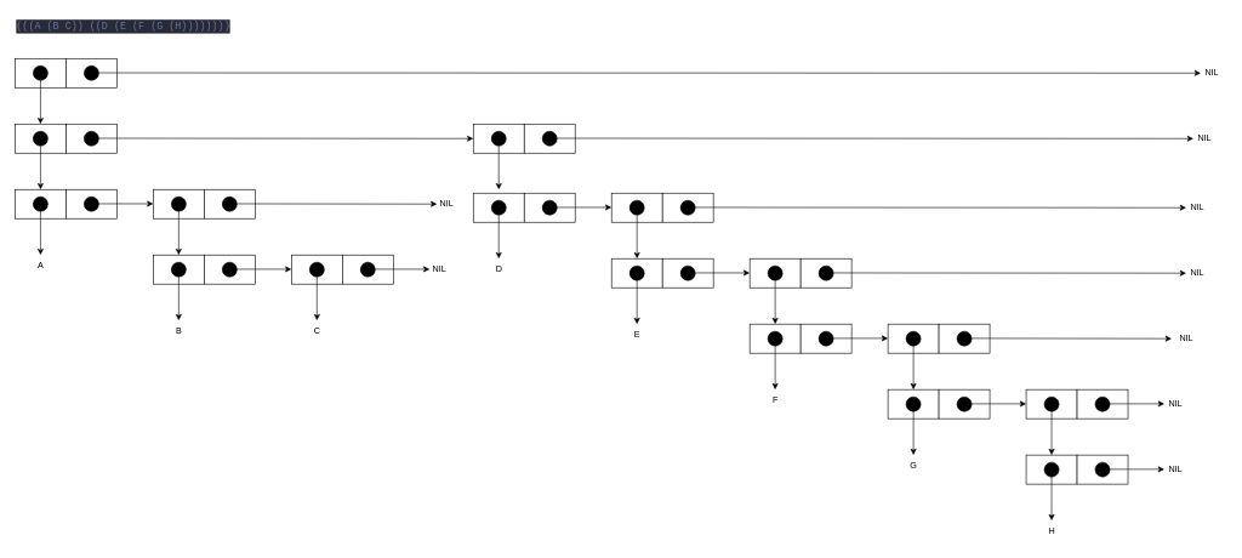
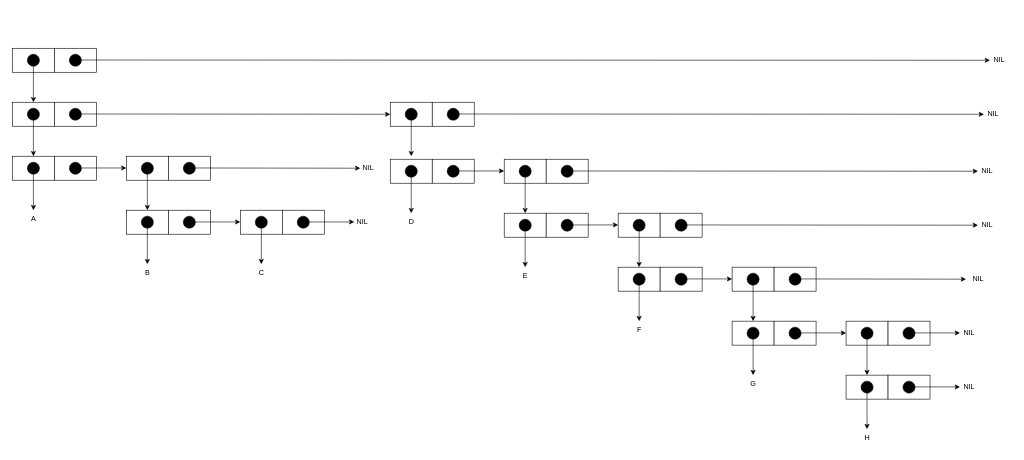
  <mxCell id="0" />
  <mxCell id="1" parent="0" />
- <mxCell id="2" value="&lt;div style=&quot;color: #f8f8f2;background-color: #282a36;font-family: Consolas, 'Courier New', monospace;font-weight: normal;font-size: 14px;line-height: 19px;white-space: pre;&quot;&gt;&lt;div&gt;&lt;span style=&quot;color: #6272a4;&quot;&gt;(((A (B C)) ((D (E (F (G (H))))))))&lt;/span&gt;&lt;/div&gt;&lt;/div&gt;" style="text;whiteSpace=wrap;html=1;" parent="1" vertex="1"><mxGeometry x="20" y="20" width="300" height="40" as="geometry" /></mxCell>
  <mxCell id="3" value="" style="rounded=0;whiteSpace=wrap;html=1;" parent="1" vertex="1"><mxGeometry x="20" y="80" width="70" height="40" as="geometry" /></mxCell>
  <mxCell id="4" value="" style="edgeStyle=none;html=1;rounded=0;" parent="1" edge="1"><mxGeometry relative="1" as="geometry"><mxPoint x="55" y="110" as="sourcePoint" /><mxPoint x="55" y="170" as="targetPoint" /></mxGeometry></mxCell>
  <mxCell id="5" value="" style="rounded=0;whiteSpace=wrap;html=1;" parent="1" vertex="1"><mxGeometry x="90" y="80" width="70" height="40" as="geometry" /></mxCell>
  <mxCell id="6" value="" style="ellipse;whiteSpace=wrap;html=1;aspect=fixed;fillColor=#000000;rounded=0;" parent="1" vertex="1"><mxGeometry x="115" y="90" width="20" height="20" as="geometry" /></mxCell>
  <mxCell id="7" value="" style="ellipse;whiteSpace=wrap;html=1;aspect=fixed;fillColor=#000000;rounded=0;" parent="1" vertex="1"><mxGeometry x="45" y="90" width="20" height="20" as="geometry" /></mxCell>
  <mxCell id="8" value="" style="edgeStyle=none;html=1;rounded=0;" parent="1" edge="1"><mxGeometry relative="1" as="geometry"><mxPoint x="1650" y="100" as="targetPoint" /><mxPoint x="135" y="99.58" as="sourcePoint" /></mxGeometry></mxCell>
  <mxCell id="9" value="" style="rounded=0;whiteSpace=wrap;html=1;" parent="1" vertex="1"><mxGeometry x="20" y="170" width="70" height="40" as="geometry" /></mxCell>
  <mxCell id="10" value="" style="edgeStyle=none;html=1;rounded=0;" parent="1" edge="1"><mxGeometry relative="1" as="geometry"><mxPoint x="55" y="200" as="sourcePoint" /><mxPoint x="55" y="260" as="targetPoint" /></mxGeometry></mxCell>
  <mxCell id="11" value="" style="rounded=0;whiteSpace=wrap;html=1;" parent="1" vertex="1"><mxGeometry x="90" y="170" width="70" height="40" as="geometry" /></mxCell>
  <mxCell id="12" value="" style="ellipse;whiteSpace=wrap;html=1;aspect=fixed;fillColor=#000000;rounded=0;" parent="1" vertex="1"><mxGeometry x="115" y="180" width="20" height="20" as="geometry" /></mxCell>
  <mxCell id="13" value="" style="ellipse;whiteSpace=wrap;html=1;aspect=fixed;fillColor=#000000;rounded=0;" parent="1" vertex="1"><mxGeometry x="45" y="180" width="20" height="20" as="geometry" /></mxCell>
  <mxCell id="14" value="" style="edgeStyle=none;html=1;rounded=0;" parent="1" edge="1"><mxGeometry relative="1" as="geometry"><mxPoint x="650" y="190" as="targetPoint" /><mxPoint x="135" y="189.58" as="sourcePoint" /></mxGeometry></mxCell>
  <mxCell id="15" value="" style="rounded=0;whiteSpace=wrap;html=1;" parent="1" vertex="1"><mxGeometry x="20" y="260" width="70" height="40" as="geometry" /></mxCell>
  <mxCell id="16" value="" style="edgeStyle=none;html=1;rounded=0;" parent="1" edge="1"><mxGeometry relative="1" as="geometry"><mxPoint x="55" y="290" as="sourcePoint" /><mxPoint x="55" y="350" as="targetPoint" /></mxGeometry></mxCell>
  <mxCell id="17" value="" style="rounded=0;whiteSpace=wrap;html=1;" parent="1" vertex="1"><mxGeometry x="90" y="260" width="70" height="40" as="geometry" /></mxCell>
  <mxCell id="18" value="" style="ellipse;whiteSpace=wrap;html=1;aspect=fixed;fillColor=#000000;rounded=0;" parent="1" vertex="1"><mxGeometry x="115" y="270" width="20" height="20" as="geometry" /></mxCell>
  <mxCell id="19" value="" style="ellipse;whiteSpace=wrap;html=1;aspect=fixed;fillColor=#000000;rounded=0;" parent="1" vertex="1"><mxGeometry x="45" y="270" width="20" height="20" as="geometry" /></mxCell>
  <mxCell id="20" value="" style="edgeStyle=none;html=1;rounded=0;" parent="1" edge="1"><mxGeometry relative="1" as="geometry"><mxPoint x="210" y="279.58" as="targetPoint" /><mxPoint x="135" y="279.58" as="sourcePoint" /></mxGeometry></mxCell>
  <mxCell id="21" value="A" style="text;html=1;align=center;verticalAlign=middle;resizable=0;points=[];autosize=1;strokeColor=none;fillColor=none;rounded=0;" parent="1" vertex="1"><mxGeometry x="40" y="350" width="30" height="30" as="geometry" /></mxCell>
  <mxCell id="22" value="" style="rounded=0;whiteSpace=wrap;html=1;" parent="1" vertex="1"><mxGeometry x="210" y="260" width="70" height="40" as="geometry" /></mxCell>
  <mxCell id="23" value="" style="edgeStyle=none;html=1;rounded=0;" parent="1" edge="1"><mxGeometry relative="1" as="geometry"><mxPoint x="245" y="290" as="sourcePoint" /><mxPoint x="245" y="350" as="targetPoint" /></mxGeometry></mxCell>
  <mxCell id="24" value="" style="rounded=0;whiteSpace=wrap;html=1;" parent="1" vertex="1"><mxGeometry x="280" y="260" width="70" height="40" as="geometry" /></mxCell>
  <mxCell id="25" value="" style="ellipse;whiteSpace=wrap;html=1;aspect=fixed;fillColor=#000000;rounded=0;" parent="1" vertex="1"><mxGeometry x="305" y="270" width="20" height="20" as="geometry" /></mxCell>
  <mxCell id="26" value="" style="ellipse;whiteSpace=wrap;html=1;aspect=fixed;fillColor=#000000;rounded=0;" parent="1" vertex="1"><mxGeometry x="235" y="270" width="20" height="20" as="geometry" /></mxCell>
  <mxCell id="27" value="" style="edgeStyle=none;html=1;rounded=0;" parent="1" edge="1"><mxGeometry relative="1" as="geometry"><mxPoint x="600" y="280" as="targetPoint" /><mxPoint x="325" y="279.58" as="sourcePoint" /></mxGeometry></mxCell>
  <mxCell id="28" value="" style="rounded=0;whiteSpace=wrap;html=1;" parent="1" vertex="1"><mxGeometry x="210" y="350" width="70" height="40" as="geometry" /></mxCell>
  <mxCell id="29" value="" style="edgeStyle=none;html=1;rounded=0;" parent="1" edge="1"><mxGeometry relative="1" as="geometry"><mxPoint x="245" y="380" as="sourcePoint" /><mxPoint x="245" y="440" as="targetPoint" /></mxGeometry></mxCell>
  <mxCell id="30" value="" style="rounded=0;whiteSpace=wrap;html=1;" parent="1" vertex="1"><mxGeometry x="280" y="350" width="70" height="40" as="geometry" /></mxCell>
  <mxCell id="31" value="" style="ellipse;whiteSpace=wrap;html=1;aspect=fixed;fillColor=#000000;rounded=0;" parent="1" vertex="1"><mxGeometry x="305" y="360" width="20" height="20" as="geometry" /></mxCell>
  <mxCell id="32" value="" style="ellipse;whiteSpace=wrap;html=1;aspect=fixed;fillColor=#000000;rounded=0;" parent="1" vertex="1"><mxGeometry x="235" y="360" width="20" height="20" as="geometry" /></mxCell>
  <mxCell id="33" value="" style="edgeStyle=none;html=1;rounded=0;" parent="1" edge="1"><mxGeometry relative="1" as="geometry"><mxPoint x="400" y="369.58" as="targetPoint" /><mxPoint x="325" y="369.58" as="sourcePoint" /></mxGeometry></mxCell>
  <mxCell id="34" value="B" style="text;html=1;align=center;verticalAlign=middle;resizable=0;points=[];autosize=1;strokeColor=none;fillColor=none;rounded=0;" parent="1" vertex="1"><mxGeometry x="230" y="440" width="30" height="30" as="geometry" /></mxCell>
  <mxCell id="35" value="" style="rounded=0;whiteSpace=wrap;html=1;" parent="1" vertex="1"><mxGeometry x="400" y="350" width="70" height="40" as="geometry" /></mxCell>
  <mxCell id="36" value="" style="edgeStyle=none;html=1;rounded=0;" parent="1" edge="1"><mxGeometry relative="1" as="geometry"><mxPoint x="435" y="380" as="sourcePoint" /><mxPoint x="435" y="440" as="targetPoint" /></mxGeometry></mxCell>
  <mxCell id="37" value="" style="rounded=0;whiteSpace=wrap;html=1;" parent="1" vertex="1"><mxGeometry x="470" y="350" width="70" height="40" as="geometry" /></mxCell>
  <mxCell id="38" value="" style="ellipse;whiteSpace=wrap;html=1;aspect=fixed;fillColor=#000000;rounded=0;" parent="1" vertex="1"><mxGeometry x="495" y="360" width="20" height="20" as="geometry" /></mxCell>
  <mxCell id="39" value="" style="ellipse;whiteSpace=wrap;html=1;aspect=fixed;fillColor=#000000;rounded=0;" parent="1" vertex="1"><mxGeometry x="425" y="360" width="20" height="20" as="geometry" /></mxCell>
  <mxCell id="40" value="" style="edgeStyle=none;html=1;rounded=0;" parent="1" edge="1"><mxGeometry relative="1" as="geometry"><mxPoint x="590" y="369.58" as="targetPoint" /><mxPoint x="515" y="369.58" as="sourcePoint" /></mxGeometry></mxCell>
  <mxCell id="41" value="C" style="text;html=1;align=center;verticalAlign=middle;resizable=0;points=[];autosize=1;strokeColor=none;fillColor=none;rounded=0;" parent="1" vertex="1"><mxGeometry x="420" y="440" width="30" height="30" as="geometry" /></mxCell>
  <mxCell id="42" value="NIL" style="text;html=1;align=center;verticalAlign=middle;resizable=0;points=[];autosize=1;strokeColor=none;fillColor=none;rounded=0;" parent="1" vertex="1"><mxGeometry x="583" y="355" width="40" height="30" as="geometry" /></mxCell>
  <mxCell id="43" value="NIL" style="text;html=1;align=center;verticalAlign=middle;resizable=0;points=[];autosize=1;strokeColor=none;fillColor=none;rounded=0;" parent="1" vertex="1"><mxGeometry x="593" y="265" width="40" height="30" as="geometry" /></mxCell>
  <mxCell id="44" value="" style="rounded=0;whiteSpace=wrap;html=1;" parent="1" vertex="1"><mxGeometry x="650" y="170" width="70" height="40" as="geometry" /></mxCell>
  <mxCell id="45" value="" style="edgeStyle=none;html=1;rounded=0;" parent="1" edge="1"><mxGeometry relative="1" as="geometry"><mxPoint x="685" y="200" as="sourcePoint" /><mxPoint x="685" y="260" as="targetPoint" /></mxGeometry></mxCell>
  <mxCell id="46" value="" style="rounded=0;whiteSpace=wrap;html=1;" parent="1" vertex="1"><mxGeometry x="720" y="170" width="70" height="40" as="geometry" /></mxCell>
  <mxCell id="47" value="" style="ellipse;whiteSpace=wrap;html=1;aspect=fixed;fillColor=#000000;rounded=0;" parent="1" vertex="1"><mxGeometry x="745" y="180" width="20" height="20" as="geometry" /></mxCell>
  <mxCell id="48" value="" style="ellipse;whiteSpace=wrap;html=1;aspect=fixed;fillColor=#000000;rounded=0;" parent="1" vertex="1"><mxGeometry x="675" y="180" width="20" height="20" as="geometry" /></mxCell>
  <mxCell id="49" value="" style="edgeStyle=none;html=1;rounded=0;" parent="1" edge="1"><mxGeometry relative="1" as="geometry"><mxPoint x="1640" y="190" as="targetPoint" /><mxPoint x="765" y="189.58" as="sourcePoint" /></mxGeometry></mxCell>
  <mxCell id="50" value="" style="rounded=0;whiteSpace=wrap;html=1;" parent="1" vertex="1"><mxGeometry x="650" y="265" width="70" height="40" as="geometry" /></mxCell>
  <mxCell id="51" value="" style="edgeStyle=none;html=1;rounded=0;" parent="1" edge="1"><mxGeometry relative="1" as="geometry"><mxPoint x="685" y="295" as="sourcePoint" /><mxPoint x="685" y="355" as="targetPoint" /></mxGeometry></mxCell>
  <mxCell id="52" value="" style="rounded=0;whiteSpace=wrap;html=1;" parent="1" vertex="1"><mxGeometry x="720" y="265" width="70" height="40" as="geometry" /></mxCell>
  <mxCell id="53" value="" style="ellipse;whiteSpace=wrap;html=1;aspect=fixed;fillColor=#000000;rounded=0;" parent="1" vertex="1"><mxGeometry x="745" y="275" width="20" height="20" as="geometry" /></mxCell>
  <mxCell id="54" value="" style="ellipse;whiteSpace=wrap;html=1;aspect=fixed;fillColor=#000000;rounded=0;" parent="1" vertex="1"><mxGeometry x="675" y="275" width="20" height="20" as="geometry" /></mxCell>
  <mxCell id="55" value="" style="edgeStyle=none;html=1;rounded=0;" parent="1" edge="1"><mxGeometry relative="1" as="geometry"><mxPoint x="840" y="284.58" as="targetPoint" /><mxPoint x="765" y="284.58" as="sourcePoint" /></mxGeometry></mxCell>
  <mxCell id="56" value="D" style="text;html=1;align=center;verticalAlign=middle;resizable=0;points=[];autosize=1;strokeColor=none;fillColor=none;rounded=0;" parent="1" vertex="1"><mxGeometry x="670" y="355" width="30" height="30" as="geometry" /></mxCell>
  <mxCell id="57" value="" style="rounded=0;whiteSpace=wrap;html=1;" parent="1" vertex="1"><mxGeometry x="840" y="265" width="70" height="40" as="geometry" /></mxCell>
  <mxCell id="58" value="" style="edgeStyle=none;html=1;rounded=0;" parent="1" edge="1"><mxGeometry relative="1" as="geometry"><mxPoint x="875" y="295" as="sourcePoint" /><mxPoint x="875" y="355" as="targetPoint" /></mxGeometry></mxCell>
  <mxCell id="59" value="" style="rounded=0;whiteSpace=wrap;html=1;" parent="1" vertex="1"><mxGeometry x="910" y="265" width="70" height="40" as="geometry" /></mxCell>
  <mxCell id="60" value="" style="ellipse;whiteSpace=wrap;html=1;aspect=fixed;fillColor=#000000;rounded=0;" parent="1" vertex="1"><mxGeometry x="935" y="275" width="20" height="20" as="geometry" /></mxCell>
  <mxCell id="61" value="" style="ellipse;whiteSpace=wrap;html=1;aspect=fixed;fillColor=#000000;rounded=0;" parent="1" vertex="1"><mxGeometry x="865" y="275" width="20" height="20" as="geometry" /></mxCell>
  <mxCell id="62" value="" style="edgeStyle=none;html=1;rounded=0;" parent="1" edge="1"><mxGeometry relative="1" as="geometry"><mxPoint x="1630" y="285" as="targetPoint" /><mxPoint x="955" y="284.58" as="sourcePoint" /></mxGeometry></mxCell>
  <mxCell id="63" value="" style="rounded=0;whiteSpace=wrap;html=1;" parent="1" vertex="1"><mxGeometry x="840" y="355" width="70" height="40" as="geometry" /></mxCell>
  <mxCell id="64" value="" style="edgeStyle=none;html=1;rounded=0;" parent="1" edge="1"><mxGeometry relative="1" as="geometry"><mxPoint x="875" y="385" as="sourcePoint" /><mxPoint x="875" y="445" as="targetPoint" /></mxGeometry></mxCell>
  <mxCell id="65" value="" style="rounded=0;whiteSpace=wrap;html=1;" parent="1" vertex="1"><mxGeometry x="910" y="355" width="70" height="40" as="geometry" /></mxCell>
  <mxCell id="66" value="" style="ellipse;whiteSpace=wrap;html=1;aspect=fixed;fillColor=#000000;rounded=0;" parent="1" vertex="1"><mxGeometry x="935" y="365" width="20" height="20" as="geometry" /></mxCell>
  <mxCell id="67" value="" style="ellipse;whiteSpace=wrap;html=1;aspect=fixed;fillColor=#000000;rounded=0;" parent="1" vertex="1"><mxGeometry x="865" y="365" width="20" height="20" as="geometry" /></mxCell>
  <mxCell id="68" value="" style="edgeStyle=none;html=1;rounded=0;" parent="1" edge="1"><mxGeometry relative="1" as="geometry"><mxPoint x="1030" y="374.58" as="targetPoint" /><mxPoint x="955" y="374.58" as="sourcePoint" /></mxGeometry></mxCell>
  <mxCell id="69" value="E" style="text;html=1;align=center;verticalAlign=middle;resizable=0;points=[];autosize=1;strokeColor=none;fillColor=none;rounded=0;" parent="1" vertex="1"><mxGeometry x="860" y="445" width="30" height="30" as="geometry" /></mxCell>
  <mxCell id="70" value="" style="rounded=0;whiteSpace=wrap;html=1;" parent="1" vertex="1"><mxGeometry x="1030" y="355" width="70" height="40" as="geometry" /></mxCell>
  <mxCell id="71" value="" style="edgeStyle=none;html=1;rounded=0;" parent="1" edge="1"><mxGeometry relative="1" as="geometry"><mxPoint x="1065" y="385" as="sourcePoint" /><mxPoint x="1065" y="445" as="targetPoint" /></mxGeometry></mxCell>
  <mxCell id="72" value="" style="rounded=0;whiteSpace=wrap;html=1;" parent="1" vertex="1"><mxGeometry x="1100" y="355" width="70" height="40" as="geometry" /></mxCell>
  <mxCell id="73" value="" style="ellipse;whiteSpace=wrap;html=1;aspect=fixed;fillColor=#000000;rounded=0;" parent="1" vertex="1"><mxGeometry x="1125" y="365" width="20" height="20" as="geometry" /></mxCell>
  <mxCell id="74" value="" style="ellipse;whiteSpace=wrap;html=1;aspect=fixed;fillColor=#000000;rounded=0;" parent="1" vertex="1"><mxGeometry x="1055" y="365" width="20" height="20" as="geometry" /></mxCell>
  <mxCell id="75" value="" style="edgeStyle=none;html=1;rounded=0;" parent="1" edge="1"><mxGeometry relative="1" as="geometry"><mxPoint x="1630" y="375" as="targetPoint" /><mxPoint x="1145" y="374.58" as="sourcePoint" /></mxGeometry></mxCell>
  <mxCell id="76" value="" style="rounded=0;whiteSpace=wrap;html=1;" parent="1" vertex="1"><mxGeometry x="1030" y="445" width="70" height="40" as="geometry" /></mxCell>
  <mxCell id="77" value="" style="edgeStyle=none;html=1;rounded=0;" parent="1" edge="1"><mxGeometry relative="1" as="geometry"><mxPoint x="1065" y="475" as="sourcePoint" /><mxPoint x="1065" y="535" as="targetPoint" /></mxGeometry></mxCell>
  <mxCell id="78" value="" style="rounded=0;whiteSpace=wrap;html=1;" parent="1" vertex="1"><mxGeometry x="1100" y="445" width="70" height="40" as="geometry" /></mxCell>
  <mxCell id="79" value="" style="ellipse;whiteSpace=wrap;html=1;aspect=fixed;fillColor=#000000;rounded=0;" parent="1" vertex="1"><mxGeometry x="1125" y="455" width="20" height="20" as="geometry" /></mxCell>
  <mxCell id="80" value="" style="ellipse;whiteSpace=wrap;html=1;aspect=fixed;fillColor=#000000;rounded=0;" parent="1" vertex="1"><mxGeometry x="1055" y="455" width="20" height="20" as="geometry" /></mxCell>
  <mxCell id="81" value="" style="edgeStyle=none;html=1;rounded=0;" parent="1" edge="1"><mxGeometry relative="1" as="geometry"><mxPoint x="1220" y="464.58" as="targetPoint" /><mxPoint x="1145" y="464.58" as="sourcePoint" /></mxGeometry></mxCell>
  <mxCell id="82" value="F" style="text;html=1;align=center;verticalAlign=middle;resizable=0;points=[];autosize=1;strokeColor=none;fillColor=none;rounded=0;" parent="1" vertex="1"><mxGeometry x="1050" y="535" width="30" height="30" as="geometry" /></mxCell>
  <mxCell id="83" value="" style="rounded=0;whiteSpace=wrap;html=1;" parent="1" vertex="1"><mxGeometry x="1220" y="445" width="70" height="40" as="geometry" /></mxCell>
  <mxCell id="84" value="" style="edgeStyle=none;html=1;rounded=0;" parent="1" edge="1"><mxGeometry relative="1" as="geometry"><mxPoint x="1255" y="475" as="sourcePoint" /><mxPoint x="1255" y="535" as="targetPoint" /></mxGeometry></mxCell>
  <mxCell id="85" value="" style="rounded=0;whiteSpace=wrap;html=1;" parent="1" vertex="1"><mxGeometry x="1290" y="445" width="70" height="40" as="geometry" /></mxCell>
  <mxCell id="86" value="" style="ellipse;whiteSpace=wrap;html=1;aspect=fixed;fillColor=#000000;rounded=0;" parent="1" vertex="1"><mxGeometry x="1315" y="455" width="20" height="20" as="geometry" /></mxCell>
  <mxCell id="87" value="" style="ellipse;whiteSpace=wrap;html=1;aspect=fixed;fillColor=#000000;rounded=0;" parent="1" vertex="1"><mxGeometry x="1245" y="455" width="20" height="20" as="geometry" /></mxCell>
  <mxCell id="88" value="" style="edgeStyle=none;html=1;rounded=0;" parent="1" edge="1"><mxGeometry relative="1" as="geometry"><mxPoint x="1610" y="465" as="targetPoint" /><mxPoint x="1335" y="464.58" as="sourcePoint" /></mxGeometry></mxCell>
  <mxCell id="89" value="" style="rounded=0;whiteSpace=wrap;html=1;" parent="1" vertex="1"><mxGeometry x="1220" y="535" width="70" height="40" as="geometry" /></mxCell>
  <mxCell id="90" value="" style="edgeStyle=none;html=1;rounded=0;" parent="1" edge="1"><mxGeometry relative="1" as="geometry"><mxPoint x="1255" y="565" as="sourcePoint" /><mxPoint x="1255" y="625" as="targetPoint" /></mxGeometry></mxCell>
  <mxCell id="91" value="" style="rounded=0;whiteSpace=wrap;html=1;" parent="1" vertex="1"><mxGeometry x="1290" y="535" width="70" height="40" as="geometry" /></mxCell>
  <mxCell id="92" value="" style="ellipse;whiteSpace=wrap;html=1;aspect=fixed;fillColor=#000000;rounded=0;" parent="1" vertex="1"><mxGeometry x="1315" y="545" width="20" height="20" as="geometry" /></mxCell>
  <mxCell id="93" value="" style="ellipse;whiteSpace=wrap;html=1;aspect=fixed;fillColor=#000000;rounded=0;" parent="1" vertex="1"><mxGeometry x="1245" y="545" width="20" height="20" as="geometry" /></mxCell>
  <mxCell id="94" value="" style="edgeStyle=none;html=1;rounded=0;" parent="1" edge="1"><mxGeometry relative="1" as="geometry"><mxPoint x="1410" y="554.58" as="targetPoint" /><mxPoint x="1335" y="554.58" as="sourcePoint" /></mxGeometry></mxCell>
  <mxCell id="95" value="G" style="text;html=1;align=center;verticalAlign=middle;resizable=0;points=[];autosize=1;strokeColor=none;fillColor=none;rounded=0;" parent="1" vertex="1"><mxGeometry x="1240" y="625" width="30" height="30" as="geometry" /></mxCell>
  <mxCell id="96" value="" style="rounded=0;whiteSpace=wrap;html=1;" parent="1" vertex="1"><mxGeometry x="1410" y="535" width="70" height="40" as="geometry" /></mxCell>
  <mxCell id="97" value="" style="edgeStyle=none;html=1;rounded=0;" parent="1" edge="1"><mxGeometry relative="1" as="geometry"><mxPoint x="1445" y="565" as="sourcePoint" /><mxPoint x="1445" y="625" as="targetPoint" /></mxGeometry></mxCell>
  <mxCell id="98" value="" style="rounded=0;whiteSpace=wrap;html=1;" parent="1" vertex="1"><mxGeometry x="1480" y="535" width="70" height="40" as="geometry" /></mxCell>
  <mxCell id="99" value="" style="ellipse;whiteSpace=wrap;html=1;aspect=fixed;fillColor=#000000;rounded=0;" parent="1" vertex="1"><mxGeometry x="1505" y="545" width="20" height="20" as="geometry" /></mxCell>
  <mxCell id="100" value="" style="ellipse;whiteSpace=wrap;html=1;aspect=fixed;fillColor=#000000;rounded=0;" parent="1" vertex="1"><mxGeometry x="1435" y="545" width="20" height="20" as="geometry" /></mxCell>
  <mxCell id="101" value="" style="edgeStyle=none;html=1;rounded=0;" parent="1" edge="1"><mxGeometry relative="1" as="geometry"><mxPoint x="1600" y="554.58" as="targetPoint" /><mxPoint x="1525" y="554.58" as="sourcePoint" /></mxGeometry></mxCell>
  <mxCell id="102" value="" style="rounded=0;whiteSpace=wrap;html=1;" parent="1" vertex="1"><mxGeometry x="1410" y="625" width="70" height="40" as="geometry" /></mxCell>
  <mxCell id="103" value="" style="edgeStyle=none;html=1;rounded=0;" parent="1" edge="1"><mxGeometry relative="1" as="geometry"><mxPoint x="1445" y="655" as="sourcePoint" /><mxPoint x="1445" y="715" as="targetPoint" /></mxGeometry></mxCell>
  <mxCell id="104" value="" style="rounded=0;whiteSpace=wrap;html=1;" parent="1" vertex="1"><mxGeometry x="1480" y="625" width="70" height="40" as="geometry" /></mxCell>
  <mxCell id="105" value="" style="ellipse;whiteSpace=wrap;html=1;aspect=fixed;fillColor=#000000;rounded=0;" parent="1" vertex="1"><mxGeometry x="1505" y="635" width="20" height="20" as="geometry" /></mxCell>
  <mxCell id="106" value="" style="ellipse;whiteSpace=wrap;html=1;aspect=fixed;fillColor=#000000;rounded=0;" parent="1" vertex="1"><mxGeometry x="1435" y="635" width="20" height="20" as="geometry" /></mxCell>
  <mxCell id="107" value="" style="edgeStyle=none;html=1;rounded=0;" parent="1" edge="1"><mxGeometry relative="1" as="geometry"><mxPoint x="1600" y="644.58" as="targetPoint" /><mxPoint x="1525" y="644.58" as="sourcePoint" /></mxGeometry></mxCell>
  <mxCell id="108" value="H" style="text;html=1;align=center;verticalAlign=middle;resizable=0;points=[];autosize=1;strokeColor=none;fillColor=none;rounded=0;" parent="1" vertex="1"><mxGeometry x="1430" y="715" width="30" height="30" as="geometry" /></mxCell>
  <mxCell id="109" value="NIL" style="text;html=1;align=center;verticalAlign=middle;resizable=0;points=[];autosize=1;strokeColor=none;fillColor=none;rounded=0;" parent="1" vertex="1"><mxGeometry x="1595" y="630" width="40" height="30" as="geometry" /></mxCell>
  <mxCell id="110" value="NIL" style="text;html=1;align=center;verticalAlign=middle;resizable=0;points=[];autosize=1;strokeColor=none;fillColor=none;rounded=0;" parent="1" vertex="1"><mxGeometry x="1595" y="540" width="40" height="30" as="geometry" /></mxCell>
  <mxCell id="111" value="NIL" style="text;html=1;align=center;verticalAlign=middle;resizable=0;points=[];autosize=1;strokeColor=none;fillColor=none;rounded=0;" parent="1" vertex="1"><mxGeometry x="1610" y="450" width="40" height="30" as="geometry" /></mxCell>
  <mxCell id="112" value="NIL" style="text;html=1;align=center;verticalAlign=middle;resizable=0;points=[];autosize=1;strokeColor=none;fillColor=none;rounded=0;" parent="1" vertex="1"><mxGeometry x="1625" y="360" width="40" height="30" as="geometry" /></mxCell>
  <mxCell id="113" value="NIL" style="text;html=1;align=center;verticalAlign=middle;resizable=0;points=[];autosize=1;strokeColor=none;fillColor=none;rounded=0;" parent="1" vertex="1"><mxGeometry x="1625" y="270" width="40" height="30" as="geometry" /></mxCell>
  <mxCell id="114" value="NIL" style="text;html=1;align=center;verticalAlign=middle;resizable=0;points=[];autosize=1;strokeColor=none;fillColor=none;rounded=0;" parent="1" vertex="1"><mxGeometry x="1635" y="175" width="40" height="30" as="geometry" /></mxCell>
  <mxCell id="115" value="NIL" style="text;html=1;align=center;verticalAlign=middle;resizable=0;points=[];autosize=1;strokeColor=none;fillColor=none;rounded=0;" parent="1" vertex="1"><mxGeometry x="1645" y="85" width="40" height="30" as="geometry" /></mxCell>
